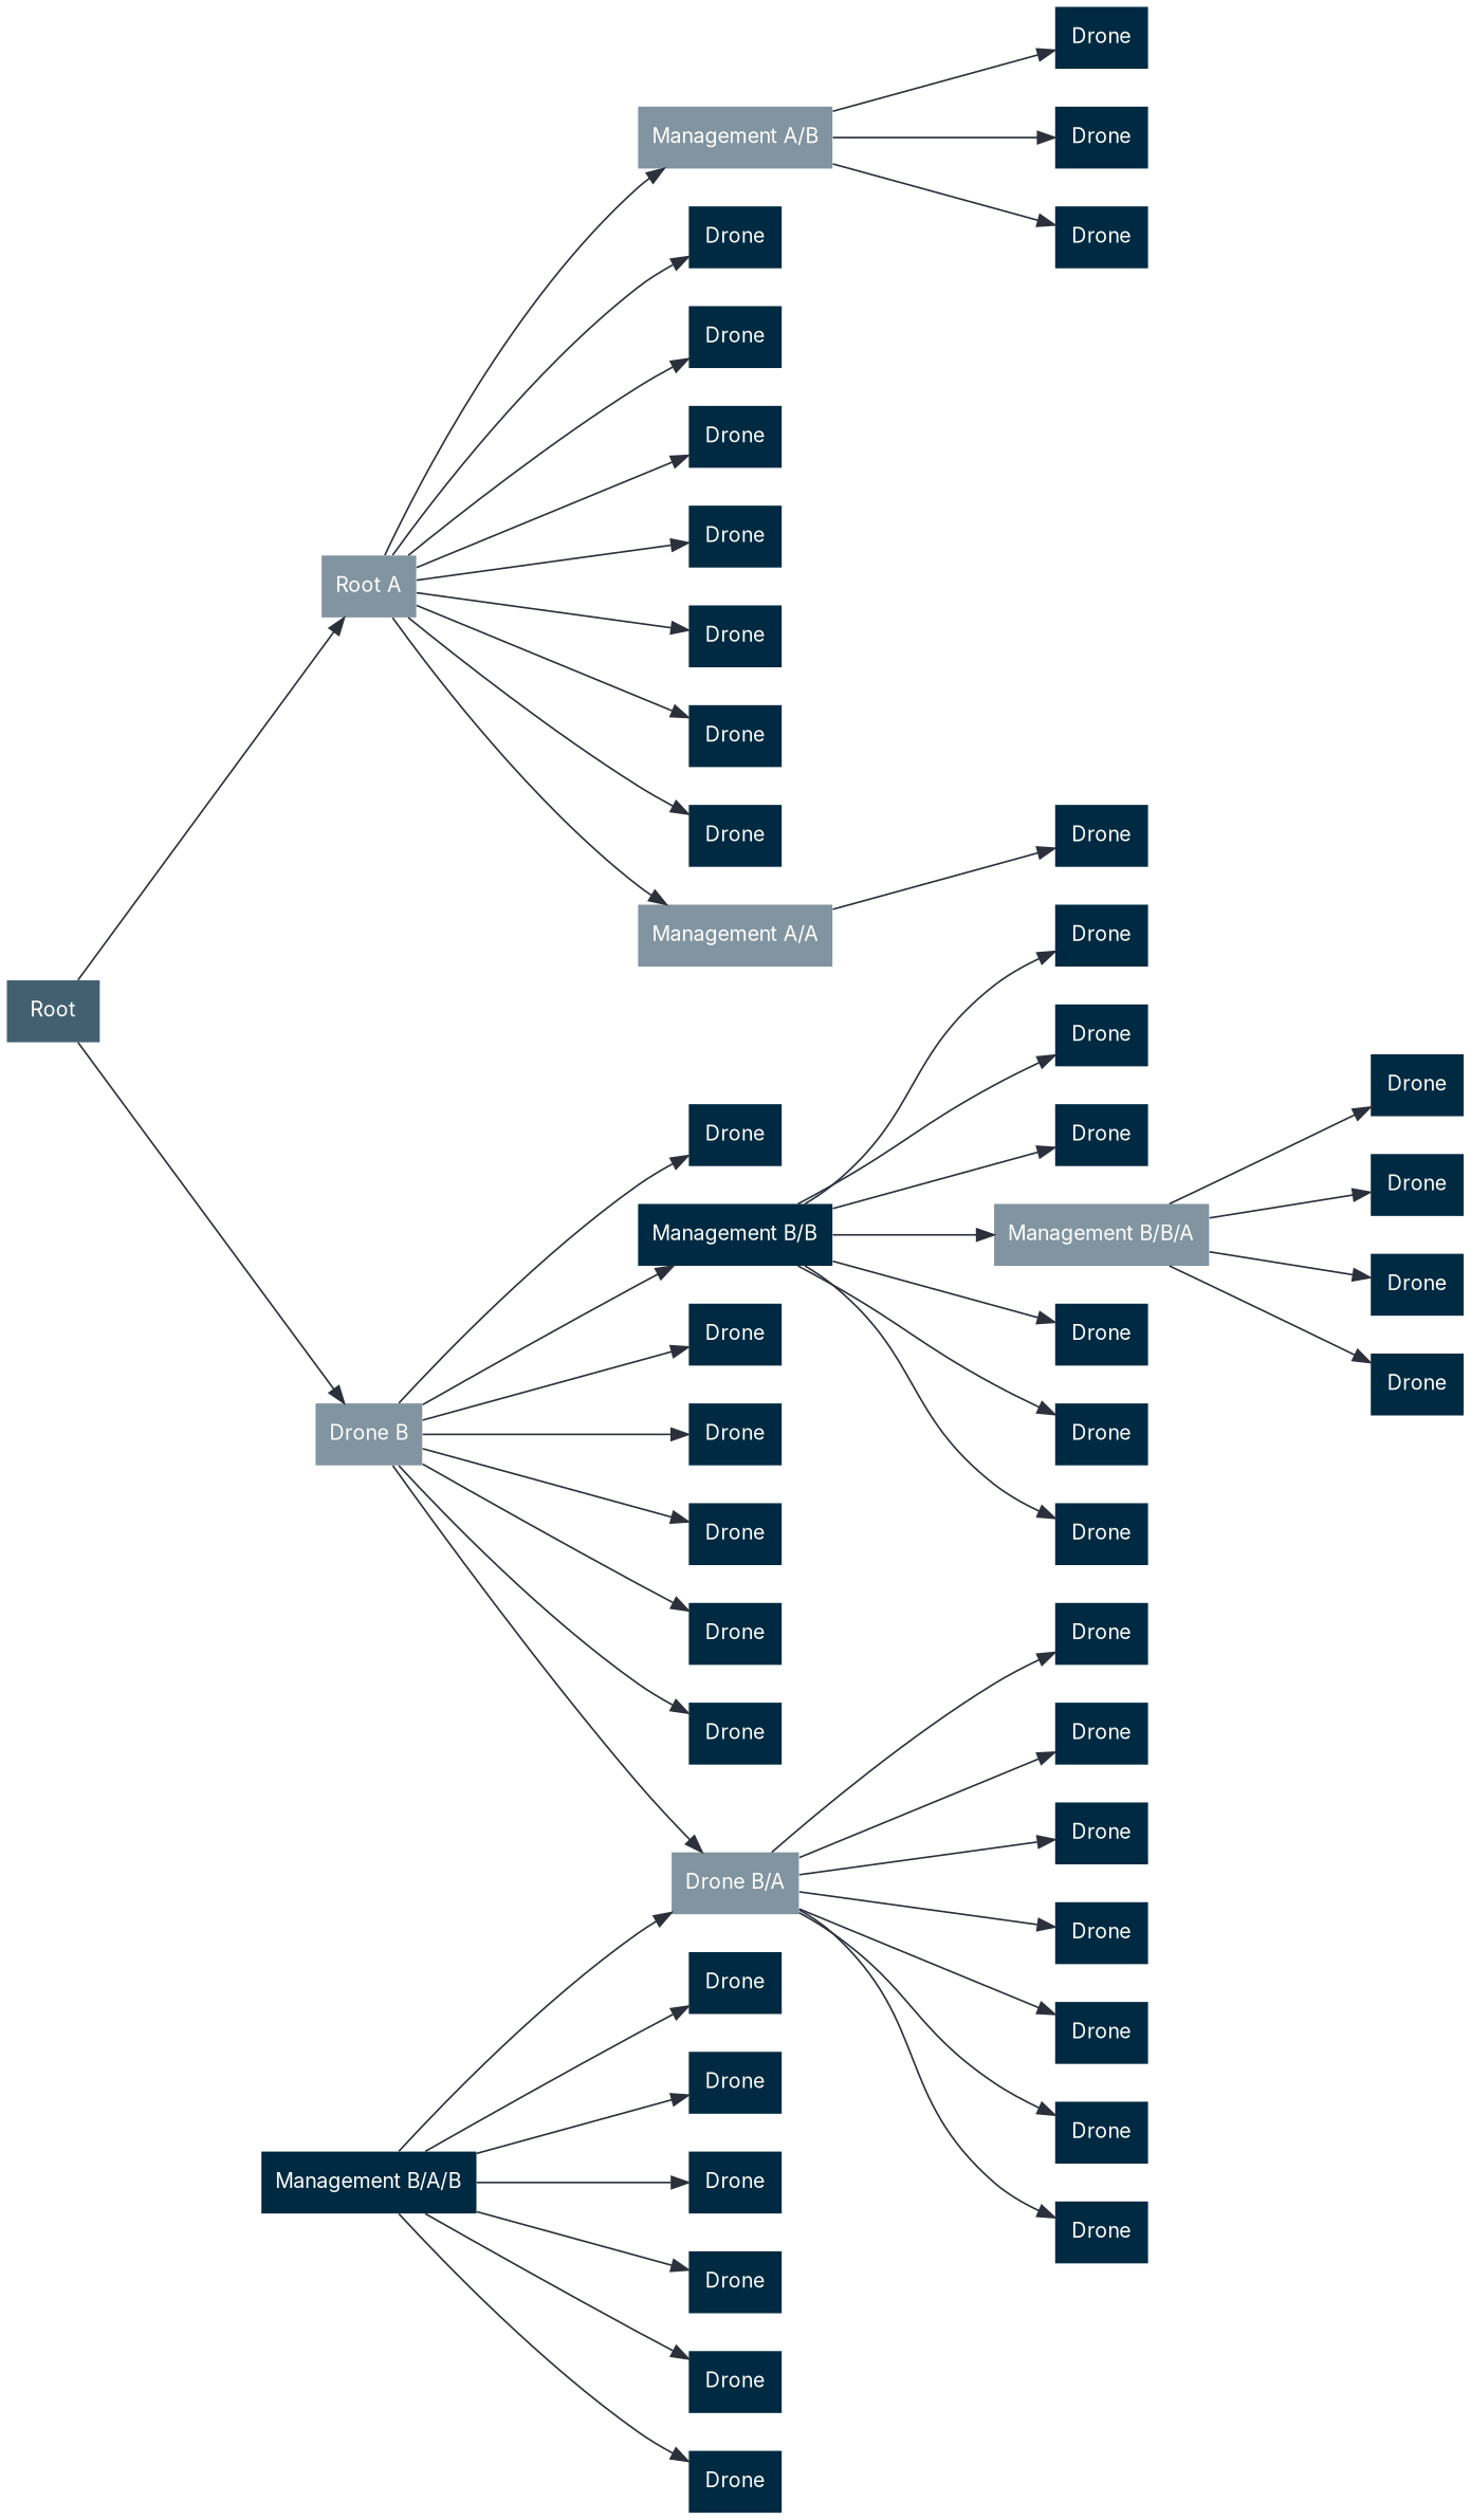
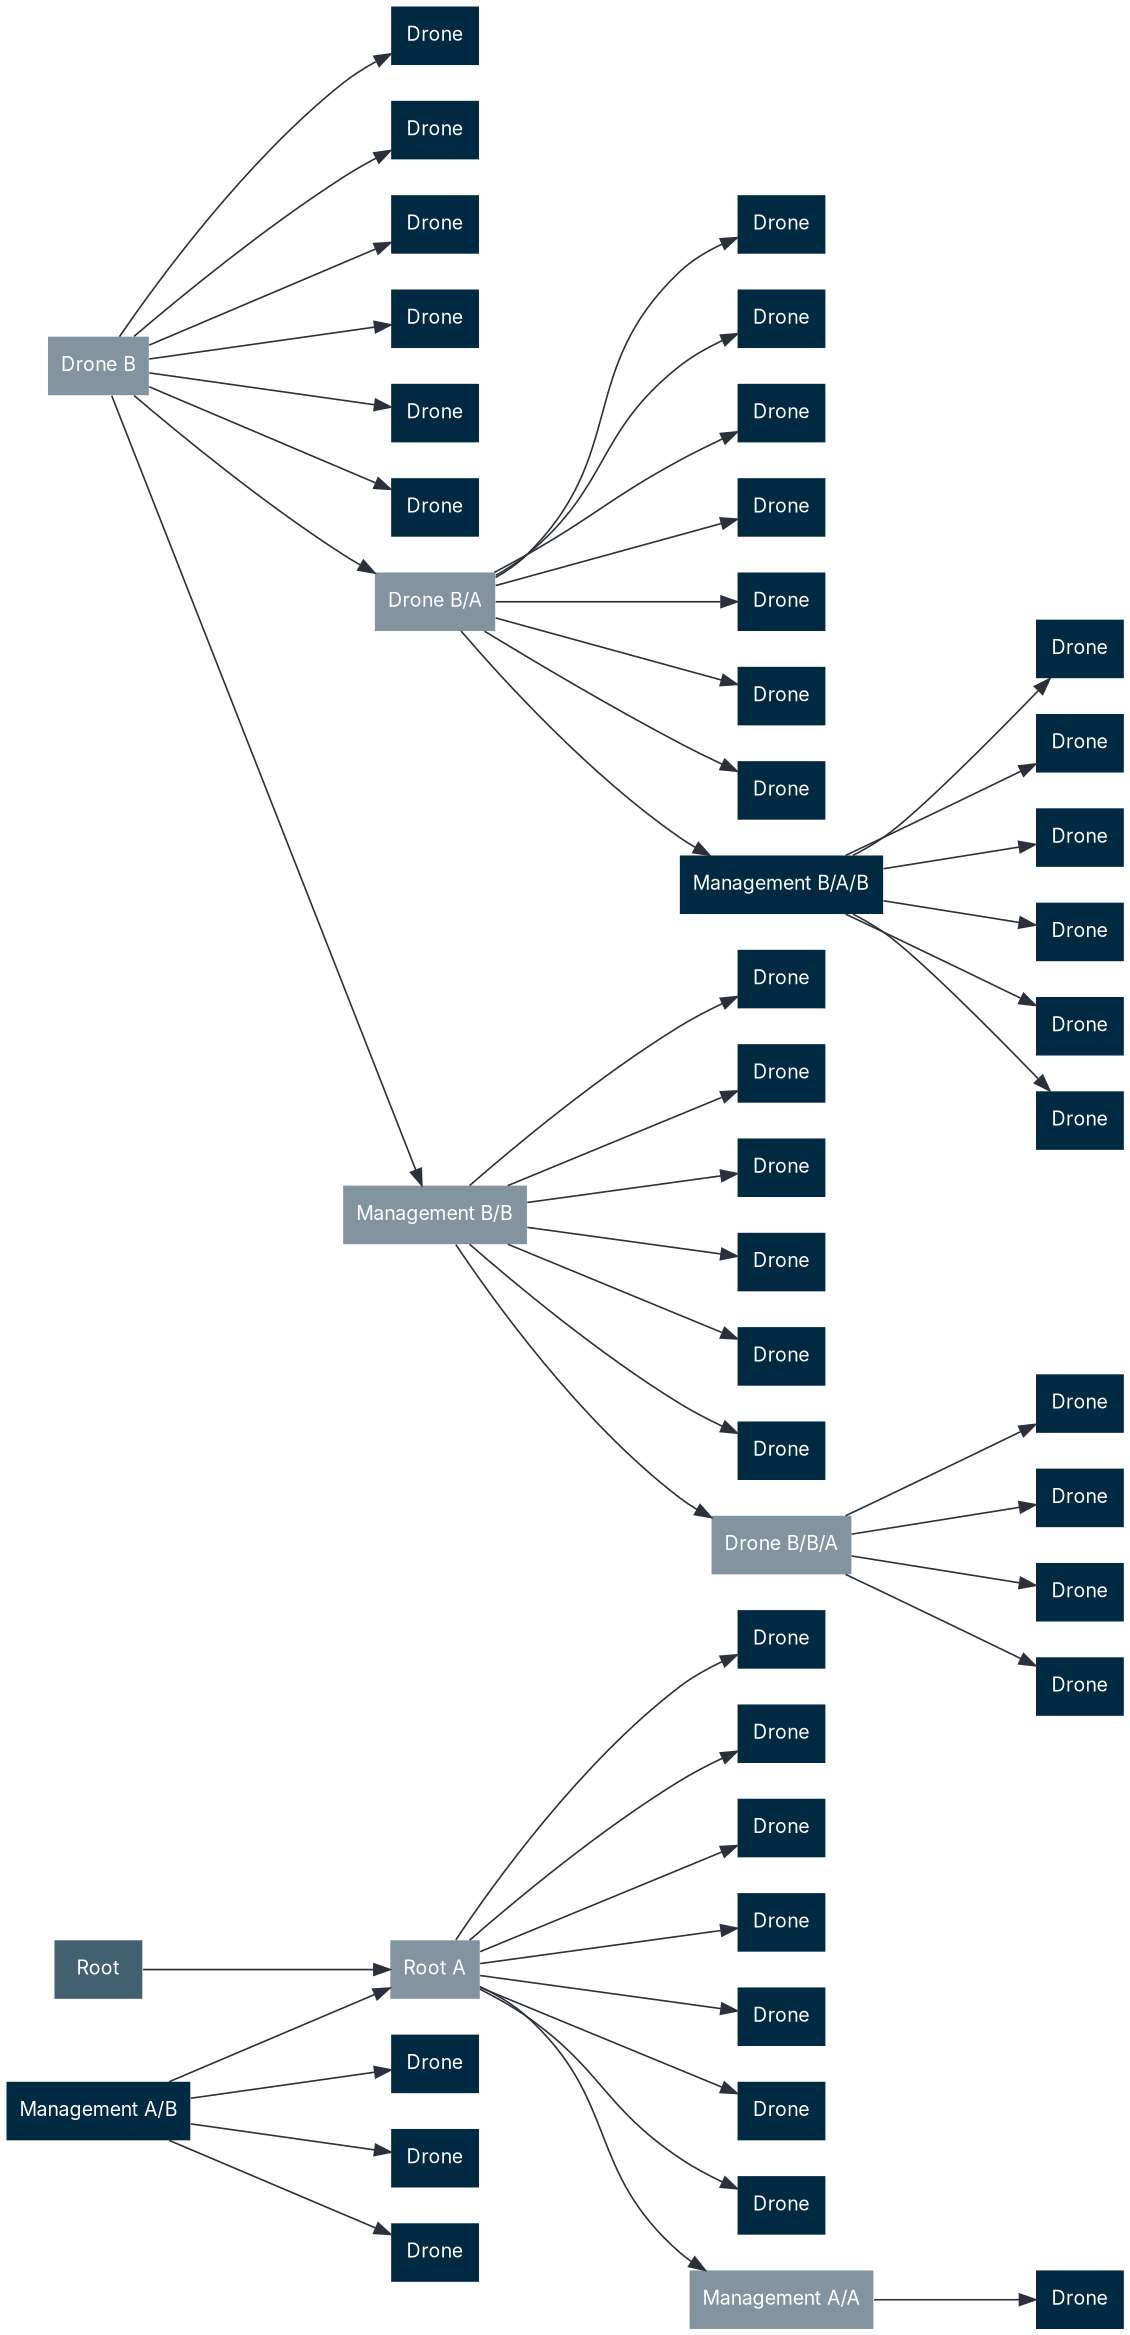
  digraph {
    fontname=Inter
    labelloc=t
    nodesep=0.3
    rankdir=LR
    ranksep=1.3
    splines=true
    node [color="#dddddd" fillcolor="#002a41" fontcolor="#ffffff" fontname=Inter fontsize=12 penwidth=1 shape=plaintext style="filled, dashed"]
    edge [color="#2B303A" fontname=Inter fontsize=8]
    n1 [label=Drone]
    n2 [label=Drone]
    n3 [label=Drone]
    n4 [label=Drone]
    n5 [label=Drone]
    n6 [label=Drone]
    n7 [label=Drone]
    n8 [label=Drone]
    n9 [label=Drone]
    n10 [label=Drone]
    n11 [label=Drone]
    n12 [label=Drone]
    n13 [label=Drone]
    n14 [label=Drone]
    n15 [label=Drone]
    n16 [label=Drone]
    n17 [label=Drone]
    n18 [label=Drone]
    n19 [label=Drone]
    n20 [label=Drone]
    n21 [label=Drone]
    n22 [label=Drone]
    n23 [label=Drone]
    n24 [label=Drone]
    n25 [label=Drone]
    n26 [label=Drone]
    n27 [label=Drone]
    n28 [label=Drone]
    n29 [label=Drone]
    n30 [label=Drone]
    n31 [label=Drone]
    n32 [label=Drone]
    n33 [label=Drone]
    n34 [label=Drone]
    n35 [label=Drone]
    n36 [label=Drone]
    n37 [label=Drone]
    n38 [label=Drone]
    n39 [label=Drone]
    n40 [label=Drone]
    n41 [fillcolor="#426070" label=Root]
    n42 [fillcolor="#8194a0" label="Root A"]
    n43 [fillcolor="#8194a0" label="Drone B"]
    n44 [fillcolor="#8194a0" label="Management A/A"]
-   n45 [fillcolor="#8194a0" label="Management A/B"]
+   n45 [label="Management A/B"]
    n46 [fillcolor="#8194a0" label="Drone B/A"]
-   n47 [label="Management B/B"]
+   n47 [fillcolor="#8194a0" label="Management B/B"]
    n48 [label="Management B/A/B"]
-   n49 [fillcolor="#8194a0" label="Management B/B/A"]
+   n49 [fillcolor="#8194a0" label="Drone B/B/A"]
    n41 -> n42
-   n41 -> n43
    n42 -> n1
    n42 -> n19
    n42 -> n20
    n42 -> n21
    n42 -> n22
    n42 -> n23
    n42 -> n24
    n42 -> n44
-   n42 -> n45
+   n45 -> n42
    n43 -> n25
    n43 -> n26
    n43 -> n27
    n43 -> n28
    n43 -> n29
    n43 -> n30
    n43 -> n46
    n43 -> n47
    n44 -> n2
    n45 -> n3
    n45 -> n4
    n45 -> n5
    n46 -> n6
    n46 -> n7
    n46 -> n8
    n46 -> n9
    n46 -> n10
    n46 -> n11
    n46 -> n12
-   n48 -> n46
+   n46 -> n48
    n47 -> n13
    n47 -> n14
    n47 -> n15
    n47 -> n16
    n47 -> n17
    n47 -> n18
    n47 -> n49
    n48 -> n31
    n48 -> n32
    n48 -> n33
    n48 -> n34
    n48 -> n35
    n48 -> n36
    n49 -> n37
    n49 -> n38
    n49 -> n39
    n49 -> n40
  }
